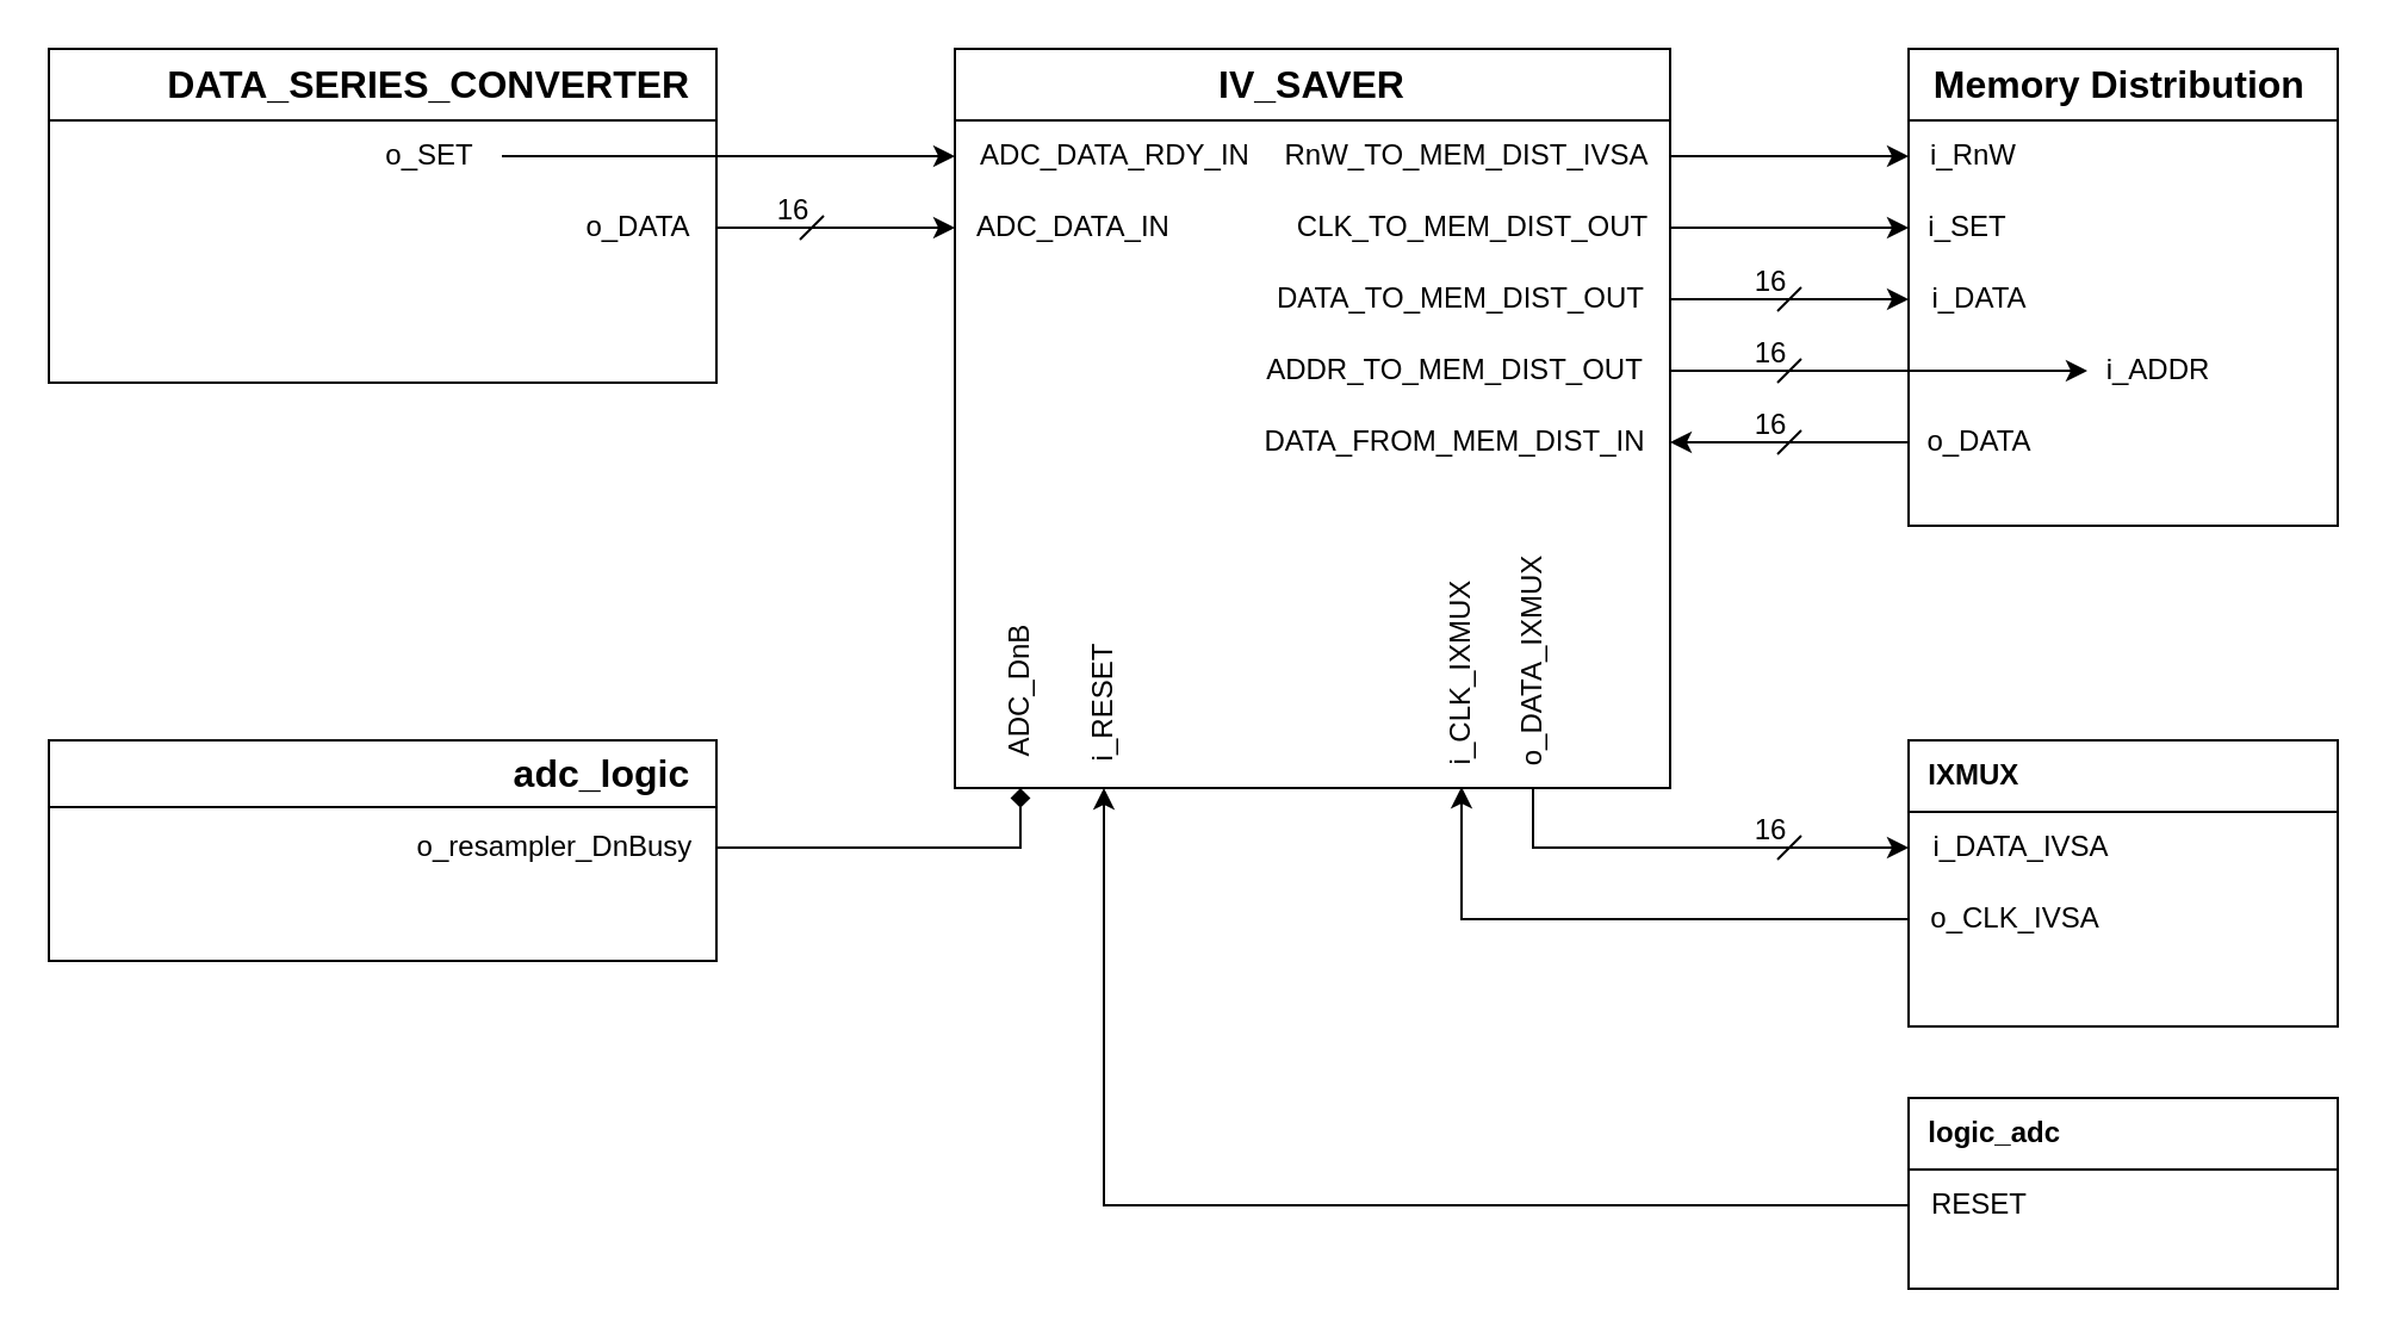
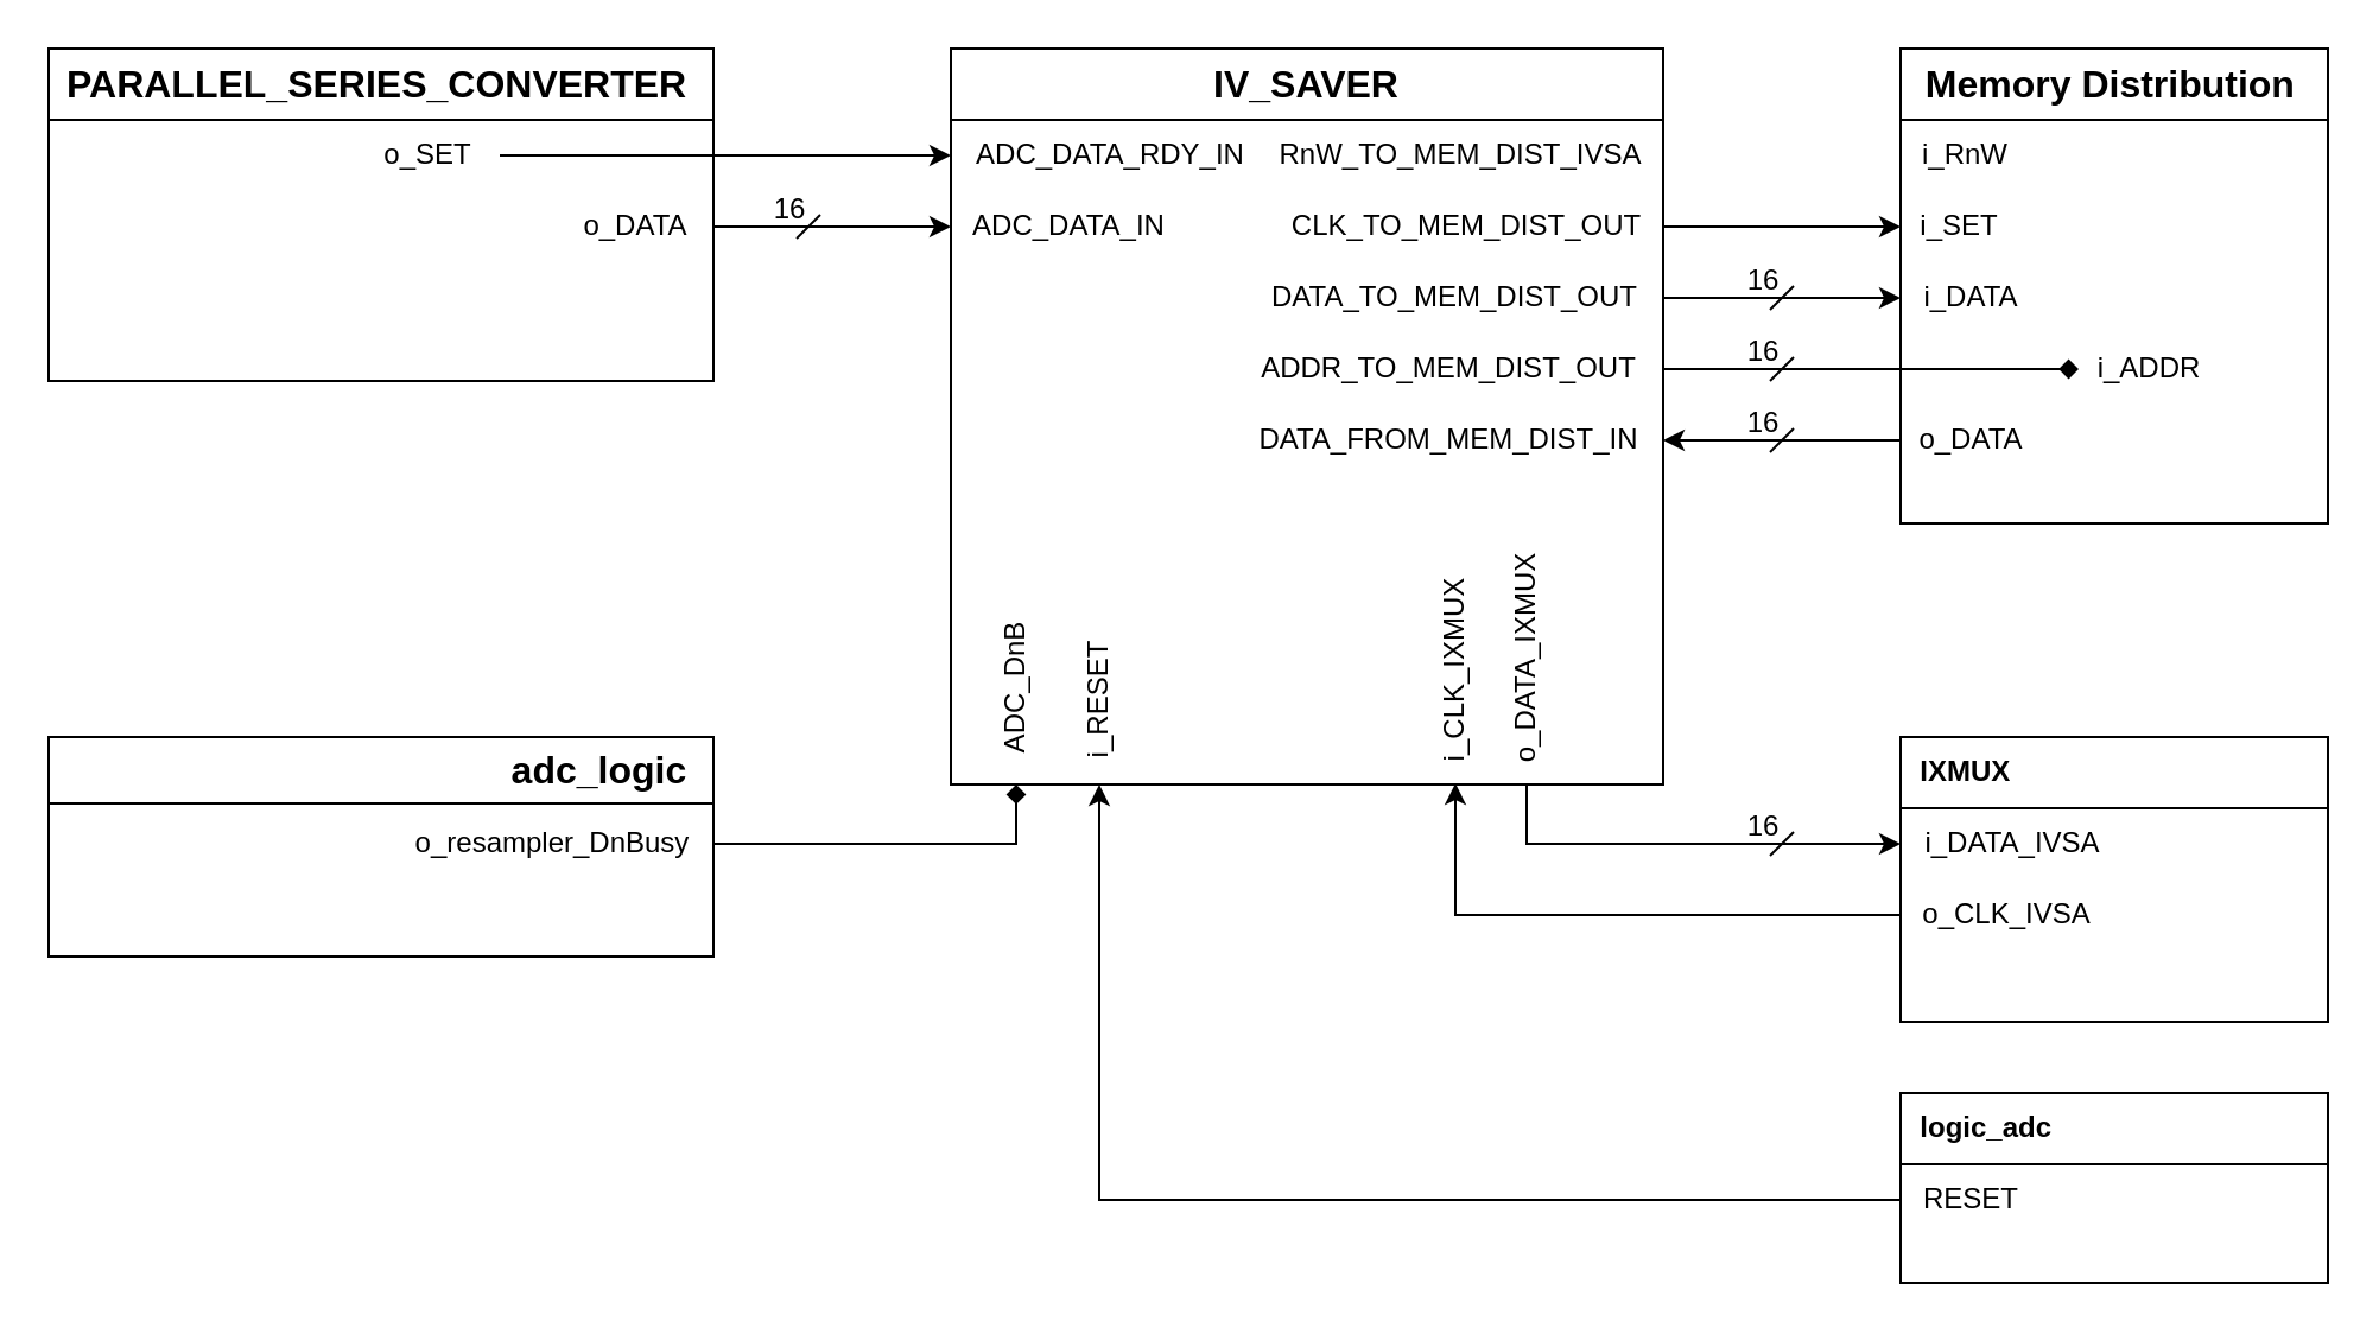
  <mxCell id="0" />
  <mxCell id="1" parent="0" />
  <mxCell id="2" value="&lt;font style=&quot;font-size: 16px;&quot;&gt;IV_SAVER&lt;/font&gt;" style="swimlane;whiteSpace=wrap;html=1;startSize=30;" parent="1" vertex="1"><mxGeometry x="400" y="20" width="300" height="310" as="geometry" /></mxCell>
  <mxCell id="3" value="ADC_DATA_IN" style="text;html=1;align=center;verticalAlign=middle;whiteSpace=wrap;rounded=0;" parent="2" vertex="1"><mxGeometry y="60" width="100" height="30" as="geometry" /></mxCell>
  <mxCell id="4" value="ADC_DATA_RDY_IN" style="text;html=1;align=center;verticalAlign=middle;whiteSpace=wrap;rounded=0;" parent="2" vertex="1"><mxGeometry y="30" width="135" height="30" as="geometry" /></mxCell>
  <mxCell id="5" value="o_DATA_IXMUX" style="text;html=1;align=center;verticalAlign=middle;whiteSpace=wrap;rounded=0;rotation=270;" parent="2" vertex="1"><mxGeometry x="190" y="242" width="105" height="30" as="geometry" /></mxCell>
  <mxCell id="6" value="i_CLK_IXMUX" style="text;html=1;align=center;verticalAlign=middle;whiteSpace=wrap;rounded=0;rotation=270;" parent="2" vertex="1"><mxGeometry x="165" y="247" width="95" height="30" as="geometry" /></mxCell>
  <mxCell id="7" value="ADC_DnB" style="text;html=1;align=center;verticalAlign=middle;whiteSpace=wrap;rounded=0;rotation=270;" parent="2" vertex="1"><mxGeometry x="-12.5" y="255" width="80" height="30" as="geometry" /></mxCell>
  <mxCell id="8" value="i_RESET" style="text;html=1;align=center;verticalAlign=middle;whiteSpace=wrap;rounded=0;rotation=270;" parent="2" vertex="1"><mxGeometry x="27.5" y="260" width="70" height="30" as="geometry" /></mxCell>
  <mxCell id="9" value="DATA_FROM_MEM_DIST_IN" style="text;html=1;align=center;verticalAlign=middle;whiteSpace=wrap;rounded=0;" parent="2" vertex="1"><mxGeometry x="120" y="150" width="180" height="30" as="geometry" /></mxCell>
  <mxCell id="10" value="DATA_TO_MEM_DIST_OUT" style="text;html=1;align=center;verticalAlign=middle;whiteSpace=wrap;rounded=0;" parent="2" vertex="1"><mxGeometry x="125" y="90" width="175" height="30" as="geometry" /></mxCell>
  <mxCell id="11" value="ADDR_TO_MEM_DIST_OUT" style="text;html=1;align=center;verticalAlign=middle;whiteSpace=wrap;rounded=0;" parent="2" vertex="1"><mxGeometry x="120" y="120" width="180" height="30" as="geometry" /></mxCell>
  <mxCell id="12" value="RnW_TO_MEM_DIST_IVSA" style="text;html=1;align=center;verticalAlign=middle;whiteSpace=wrap;rounded=0;" parent="2" vertex="1"><mxGeometry x="130" y="30" width="170" height="30" as="geometry" /></mxCell>
  <mxCell id="13" value="CLK_TO_MEM_DIST_OUT" style="text;html=1;align=center;verticalAlign=middle;whiteSpace=wrap;rounded=0;" parent="2" vertex="1"><mxGeometry x="135" y="60" width="165" height="30" as="geometry" /></mxCell>
  <mxCell id="14" value="&lt;font style=&quot;font-size: 16px;&quot;&gt;&amp;nbsp; Memory Distribution&lt;/font&gt;" style="swimlane;whiteSpace=wrap;html=1;startSize=30;align=left;" parent="1" vertex="1"><mxGeometry x="800" y="20" width="180" height="200" as="geometry" /></mxCell>
  <mxCell id="15" value="i_DATA" style="text;html=1;align=center;verticalAlign=middle;whiteSpace=wrap;rounded=0;" parent="14" vertex="1"><mxGeometry y="90" width="60" height="30" as="geometry" /></mxCell>
  <mxCell id="16" value="i_ADDR" style="text;html=1;align=center;verticalAlign=middle;whiteSpace=wrap;rounded=0;" parent="14" vertex="1"><mxGeometry x="75" y="120" width="60" height="30" as="geometry" /></mxCell>
  <mxCell id="17" value="i_SET" style="text;html=1;align=center;verticalAlign=middle;whiteSpace=wrap;rounded=0;" parent="14" vertex="1"><mxGeometry y="60" width="50" height="30" as="geometry" /></mxCell>
  <mxCell id="18" value="i_RnW" style="text;html=1;align=center;verticalAlign=middle;whiteSpace=wrap;rounded=0;" parent="14" vertex="1"><mxGeometry y="30" width="55" height="30" as="geometry" /></mxCell>
  <mxCell id="19" value="o_DATA" style="text;html=1;align=center;verticalAlign=middle;whiteSpace=wrap;rounded=0;" parent="14" vertex="1"><mxGeometry y="150" width="60" height="30" as="geometry" /></mxCell>
- <mxCell id="20" style="edgeStyle=orthogonalEdgeStyle;rounded=0;orthogonalLoop=1;jettySize=auto;html=1;" parent="1" source="12" target="18" edge="1"><mxGeometry relative="1" as="geometry" /></mxCell>
  <mxCell id="21" style="edgeStyle=orthogonalEdgeStyle;rounded=0;orthogonalLoop=1;jettySize=auto;html=1;" parent="1" source="13" target="17" edge="1"><mxGeometry relative="1" as="geometry" /></mxCell>
  <mxCell id="22" style="edgeStyle=orthogonalEdgeStyle;rounded=0;orthogonalLoop=1;jettySize=auto;html=1;" parent="1" source="10" target="15" edge="1"><mxGeometry relative="1" as="geometry" /></mxCell>
- <mxCell id="23" style="edgeStyle=orthogonalEdgeStyle;rounded=0;orthogonalLoop=1;jettySize=auto;html=1;" parent="1" source="11" target="16" edge="1"><mxGeometry relative="1" as="geometry" /></mxCell>
+ <mxCell id="23" style="edgeStyle=orthogonalEdgeStyle;rounded=0;orthogonalLoop=1;jettySize=auto;html=1;endArrow=diamond;" parent="1" source="11" target="16" edge="1"><mxGeometry relative="1" as="geometry" /></mxCell>
  <mxCell id="24" style="edgeStyle=orthogonalEdgeStyle;rounded=0;orthogonalLoop=1;jettySize=auto;html=1;" parent="1" source="19" target="9" edge="1"><mxGeometry relative="1" as="geometry" /></mxCell>
  <mxCell id="25" value="" style="endArrow=none;html=1;rounded=0;" parent="1" edge="1"><mxGeometry width="50" height="50" relative="1" as="geometry"><mxPoint x="745" y="190" as="sourcePoint" /><mxPoint x="755" y="180" as="targetPoint" /></mxGeometry></mxCell>
  <mxCell id="26" value="" style="endArrow=none;html=1;rounded=0;" parent="1" edge="1"><mxGeometry width="50" height="50" relative="1" as="geometry"><mxPoint x="745" y="160" as="sourcePoint" /><mxPoint x="755" y="150" as="targetPoint" /></mxGeometry></mxCell>
  <mxCell id="27" value="" style="endArrow=none;html=1;rounded=0;" parent="1" edge="1"><mxGeometry width="50" height="50" relative="1" as="geometry"><mxPoint x="745" y="130" as="sourcePoint" /><mxPoint x="755" y="120" as="targetPoint" /></mxGeometry></mxCell>
  <mxCell id="28" value="16" style="text;html=1;align=center;verticalAlign=middle;whiteSpace=wrap;rounded=0;" parent="1" vertex="1"><mxGeometry x="735" y="110" width="15" height="15" as="geometry" /></mxCell>
  <mxCell id="29" value="16" style="text;html=1;align=center;verticalAlign=middle;whiteSpace=wrap;rounded=0;" parent="1" vertex="1"><mxGeometry x="735" y="170" width="15" height="15" as="geometry" /></mxCell>
  <mxCell id="30" value="16" style="text;html=1;align=center;verticalAlign=middle;whiteSpace=wrap;rounded=0;" parent="1" vertex="1"><mxGeometry x="735" y="140" width="15" height="15" as="geometry" /></mxCell>
  <mxCell id="31" value="&amp;nbsp; IXMUX" style="swimlane;whiteSpace=wrap;html=1;startSize=30;align=left;" parent="1" vertex="1"><mxGeometry x="800" y="310" width="180" height="120" as="geometry" /></mxCell>
  <mxCell id="32" value="i_DATA_IVSA" style="text;html=1;align=center;verticalAlign=middle;whiteSpace=wrap;rounded=0;" parent="31" vertex="1"><mxGeometry y="30" width="95" height="30" as="geometry" /></mxCell>
  <mxCell id="33" value="o_CLK_IVSA" style="text;html=1;align=center;verticalAlign=middle;whiteSpace=wrap;rounded=0;" parent="31" vertex="1"><mxGeometry y="60" width="90" height="30" as="geometry" /></mxCell>
  <mxCell id="34" style="edgeStyle=orthogonalEdgeStyle;rounded=0;orthogonalLoop=1;jettySize=auto;html=1;startArrow=classic;startFill=1;endArrow=none;endFill=0;" parent="1" source="32" target="5" edge="1"><mxGeometry relative="1" as="geometry" /></mxCell>
  <mxCell id="35" style="edgeStyle=orthogonalEdgeStyle;rounded=0;orthogonalLoop=1;jettySize=auto;html=1;" parent="1" source="33" target="6" edge="1"><mxGeometry relative="1" as="geometry" /></mxCell>
  <mxCell id="36" value="" style="endArrow=none;html=1;rounded=0;" parent="1" edge="1"><mxGeometry width="50" height="50" relative="1" as="geometry"><mxPoint x="745" y="360" as="sourcePoint" /><mxPoint x="755" y="350" as="targetPoint" /></mxGeometry></mxCell>
  <mxCell id="37" value="16" style="text;html=1;align=center;verticalAlign=middle;whiteSpace=wrap;rounded=0;" parent="1" vertex="1"><mxGeometry x="735" y="340" width="15" height="15" as="geometry" /></mxCell>
  <mxCell id="38" value="&amp;nbsp; logic_adc" style="swimlane;whiteSpace=wrap;html=1;startSize=30;align=left;" parent="1" vertex="1"><mxGeometry x="800" y="460" width="180" height="80" as="geometry" /></mxCell>
  <mxCell id="39" value="RESET" style="text;html=1;align=center;verticalAlign=middle;whiteSpace=wrap;rounded=0;" parent="38" vertex="1"><mxGeometry y="30" width="60" height="30" as="geometry" /></mxCell>
  <mxCell id="40" style="edgeStyle=orthogonalEdgeStyle;rounded=0;orthogonalLoop=1;jettySize=auto;html=1;" parent="1" source="39" target="8" edge="1"><mxGeometry relative="1" as="geometry" /></mxCell>
- <mxCell id="41" value="&lt;font style=&quot;font-size: 16px;&quot;&gt;DATA_SERIES_CONVERTER&amp;nbsp;&amp;nbsp;&lt;/font&gt;" style="swimlane;whiteSpace=wrap;html=1;startSize=30;align=right;" parent="1" vertex="1"><mxGeometry x="20" y="20" width="280" height="140" as="geometry" /></mxCell>
+ <mxCell id="41" value="&lt;font style=&quot;font-size: 16px;&quot;&gt;PARALLEL_SERIES_CONVERTER&amp;nbsp;&amp;nbsp;&lt;/font&gt;" style="swimlane;whiteSpace=wrap;html=1;startSize=30;align=right;" parent="1" vertex="1"><mxGeometry x="20" y="20" width="280" height="140" as="geometry" /></mxCell>
  <mxCell id="42" value="o_DATA" style="text;html=1;align=center;verticalAlign=middle;whiteSpace=wrap;rounded=0;" parent="41" vertex="1"><mxGeometry x="215" y="60" width="65" height="30" as="geometry" /></mxCell>
  <mxCell id="43" value="o_SET" style="text;html=1;align=center;verticalAlign=middle;whiteSpace=wrap;rounded=0;" parent="41" vertex="1"><mxGeometry x="130" y="30" width="60" height="30" as="geometry" /></mxCell>
  <mxCell id="44" style="edgeStyle=orthogonalEdgeStyle;rounded=0;orthogonalLoop=1;jettySize=auto;html=1;" parent="1" source="43" target="4" edge="1"><mxGeometry relative="1" as="geometry" /></mxCell>
  <mxCell id="45" style="edgeStyle=orthogonalEdgeStyle;rounded=0;orthogonalLoop=1;jettySize=auto;html=1;" parent="1" source="42" target="3" edge="1"><mxGeometry relative="1" as="geometry" /></mxCell>
  <mxCell id="46" value="" style="endArrow=none;html=1;rounded=0;" parent="1" edge="1"><mxGeometry width="50" height="50" relative="1" as="geometry"><mxPoint x="335" y="100" as="sourcePoint" /><mxPoint x="345" y="90" as="targetPoint" /></mxGeometry></mxCell>
  <mxCell id="47" value="16" style="text;html=1;align=center;verticalAlign=middle;whiteSpace=wrap;rounded=0;" parent="1" vertex="1"><mxGeometry x="325" y="80" width="15" height="15" as="geometry" /></mxCell>
  <mxCell id="48" value="&lt;span style=&quot;font-size: 16px;&quot;&gt;adc_logic&amp;nbsp;&amp;nbsp;&lt;/span&gt;" style="swimlane;whiteSpace=wrap;html=1;startSize=28;align=right;" parent="1" vertex="1"><mxGeometry x="20" y="310" width="280" height="92.5" as="geometry" /></mxCell>
  <mxCell id="49" value="o_resampler_DnBusy" style="text;html=1;align=center;verticalAlign=middle;whiteSpace=wrap;rounded=0;rotation=0;" parent="48" vertex="1"><mxGeometry x="145" y="30" width="135" height="30" as="geometry" /></mxCell>
  <mxCell id="50" style="edgeStyle=orthogonalEdgeStyle;rounded=0;orthogonalLoop=1;jettySize=auto;html=1;endArrow=diamond;" parent="1" source="49" target="7" edge="1"><mxGeometry relative="1" as="geometry" /></mxCell>
